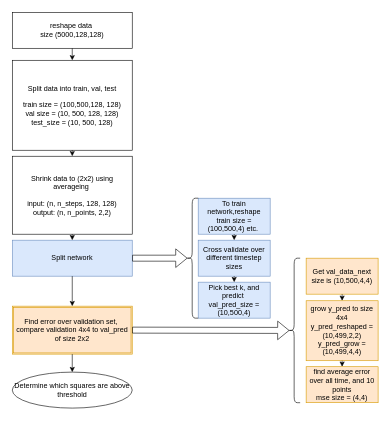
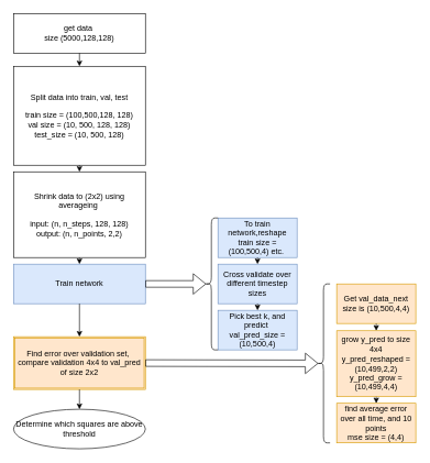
  <mxCell id="0" />
  <mxCell id="1" parent="0" />
- <mxCell id="2" value="reshape data&amp;nbsp;&lt;br&gt;size (5000,128,128)" style="rounded=0;whiteSpace=wrap;html=1;fillColor=default;strokeColor=default;fontColor=default;" vertex="1" parent="1"><mxGeometry x="20" y="20" width="200" height="60" as="geometry" /></mxCell>
+ <mxCell id="2" value="get data&amp;nbsp;&lt;br&gt;size (5000,128,128)" style="rounded=0;whiteSpace=wrap;html=1;fillColor=default;strokeColor=default;fontColor=default;" vertex="1" parent="1"><mxGeometry x="20" y="20" width="200" height="60" as="geometry" /></mxCell>
  <mxCell id="3" value="Split data into train, val, test&lt;br&gt;&lt;br&gt;train size = (100,500,128, 128)&lt;br&gt;val size = (10, 500, 128, 128)&lt;br&gt;test_size = (10, 500, 128)&lt;br&gt;" style="rounded=0;whiteSpace=wrap;html=1;fontColor=default;strokeColor=default;fillColor=default;" vertex="1" parent="1"><mxGeometry x="20" y="100" width="200" height="150" as="geometry" /></mxCell>
  <mxCell id="4" value="" style="endArrow=classic;html=1;rounded=0;fontColor=default;strokeColor=default;labelBackgroundColor=default;exitX=0.5;exitY=1;exitDx=0;exitDy=0;entryX=0.5;entryY=0;entryDx=0;entryDy=0;" edge="1" parent="1" source="2" target="3"><mxGeometry width="50" height="50" relative="1" as="geometry"><mxPoint x="360" y="190" as="sourcePoint" /><mxPoint x="410" y="140" as="targetPoint" /></mxGeometry></mxCell>
  <mxCell id="5" value="Shrink data to (2x2) using averageing&amp;nbsp;&lt;br&gt;&lt;br&gt;input: (n, n_steps, 128, 128)&lt;br&gt;output: (n, n_points, 2,2)" style="rounded=0;whiteSpace=wrap;html=1;fontColor=default;strokeColor=default;fillColor=default;" vertex="1" parent="1"><mxGeometry x="20" y="260" width="200" height="130" as="geometry" /></mxCell>
  <mxCell id="6" value="" style="endArrow=classic;html=1;rounded=0;labelBackgroundColor=default;fontColor=default;strokeColor=default;exitX=0.5;exitY=1;exitDx=0;exitDy=0;entryX=0.5;entryY=0;entryDx=0;entryDy=0;" edge="1" parent="1" source="3" target="5"><mxGeometry width="50" height="50" relative="1" as="geometry"><mxPoint x="360" y="250" as="sourcePoint" /><mxPoint x="410" y="200" as="targetPoint" /></mxGeometry></mxCell>
- <mxCell id="7" value="Split network" style="rounded=0;whiteSpace=wrap;html=1;strokeColor=#6c8ebf;fillColor=#dae8fc;fontColor=default;" vertex="1" parent="1"><mxGeometry x="20" y="400" width="200" height="60" as="geometry" /></mxCell>
+ <mxCell id="7" value="Train network" style="rounded=0;whiteSpace=wrap;html=1;strokeColor=#6c8ebf;fillColor=#dae8fc;fontColor=default;" vertex="1" parent="1"><mxGeometry x="20" y="400" width="200" height="60" as="geometry" /></mxCell>
  <mxCell id="8" value="" style="shape=flexArrow;endArrow=classic;html=1;rounded=0;labelBackgroundColor=default;fontColor=default;strokeColor=default;exitX=1;exitY=0.5;exitDx=0;exitDy=0;entryX=0.1;entryY=0.5;entryDx=0;entryDy=0;entryPerimeter=0;" edge="1" parent="1" source="7" target="15"><mxGeometry width="50" height="50" relative="1" as="geometry"><mxPoint x="360" y="250" as="sourcePoint" /><mxPoint x="410" y="200" as="targetPoint" /></mxGeometry></mxCell>
  <mxCell id="9" value="" style="group;fontColor=default;" vertex="1" connectable="0" parent="1"><mxGeometry x="310" y="330" width="140" height="200" as="geometry" /></mxCell>
  <mxCell id="10" value="To train network,reshape&lt;br&gt;train size = (100,500,4) etc.&amp;nbsp;" style="rounded=0;whiteSpace=wrap;html=1;strokeColor=#6c8ebf;fillColor=#dae8fc;fontColor=default;" vertex="1" parent="9"><mxGeometry x="20" width="120" height="60" as="geometry" /></mxCell>
  <mxCell id="11" value="Cross validate over different timestep sizes" style="rounded=0;whiteSpace=wrap;html=1;strokeColor=#6c8ebf;fillColor=#dae8fc;fontColor=default;" vertex="1" parent="9"><mxGeometry x="20" y="70" width="120" height="60" as="geometry" /></mxCell>
  <mxCell id="12" value="Pick best k, and predict&amp;nbsp;&lt;br&gt;val_pred_size = (10,500,4)" style="rounded=0;whiteSpace=wrap;html=1;strokeColor=#6c8ebf;fillColor=#dae8fc;fontColor=default;" vertex="1" parent="9"><mxGeometry x="20" y="140" width="120" height="60" as="geometry" /></mxCell>
  <mxCell id="13" value="" style="endArrow=classic;html=1;rounded=0;labelBackgroundColor=default;fontColor=default;strokeColor=default;exitX=0.5;exitY=1;exitDx=0;exitDy=0;entryX=0.5;entryY=0;entryDx=0;entryDy=0;" edge="1" parent="9" source="10" target="11"><mxGeometry width="50" height="50" relative="1" as="geometry"><mxPoint x="-70" y="180" as="sourcePoint" /><mxPoint x="-20" y="130" as="targetPoint" /></mxGeometry></mxCell>
  <mxCell id="14" value="" style="endArrow=classic;html=1;rounded=0;labelBackgroundColor=default;fontColor=default;strokeColor=default;exitX=0.5;exitY=1;exitDx=0;exitDy=0;" edge="1" parent="9" source="11" target="12"><mxGeometry width="50" height="50" relative="1" as="geometry"><mxPoint x="-70" y="180" as="sourcePoint" /><mxPoint x="-20" y="130" as="targetPoint" /></mxGeometry></mxCell>
  <mxCell id="15" value="" style="shape=curlyBracket;whiteSpace=wrap;html=1;rounded=1;fontColor=default;strokeColor=default;fillColor=default;" vertex="1" parent="9"><mxGeometry width="20" height="200" as="geometry" /></mxCell>
  <mxCell id="16" value="Find error over validation set,&amp;nbsp;&lt;br&gt;compare validation 4x4 to val_pred of size 2x2" style="shape=ext;double=1;rounded=0;whiteSpace=wrap;html=1;strokeColor=#d79b00;fillColor=#ffe6cc;fontColor=default;" vertex="1" parent="1"><mxGeometry x="20" y="510" width="200" height="80" as="geometry" /></mxCell>
  <mxCell id="17" value="Determine which squares are above threshold" style="ellipse;whiteSpace=wrap;html=1;fontColor=default;strokeColor=default;fillColor=default;" vertex="1" parent="1"><mxGeometry x="20" y="620" width="200" height="60" as="geometry" /></mxCell>
  <mxCell id="18" value="" style="group;fontColor=default;" vertex="1" connectable="0" parent="1"><mxGeometry x="480" y="430" width="150" height="241" as="geometry" /></mxCell>
  <mxCell id="19" value="&lt;span style=&quot;font-family: &amp;quot;helvetica&amp;quot;&quot;&gt;Get val_data_next size is (10,500,4,4)&lt;/span&gt;" style="rounded=0;whiteSpace=wrap;html=1;strokeColor=#d79b00;fillColor=#ffe6cc;fontColor=default;" vertex="1" parent="18"><mxGeometry x="30" width="120" height="60" as="geometry" /></mxCell>
  <mxCell id="20" value="grow y_pred to size 4x4&lt;br&gt;y_pred_reshaped = (10,499,2,2)&lt;br&gt;y_pred_grow = (10,499,4,4)" style="rounded=0;whiteSpace=wrap;html=1;strokeColor=#d79b00;fillColor=#ffe6cc;fontColor=default;" vertex="1" parent="18"><mxGeometry x="30" y="71" width="120" height="100" as="geometry" /></mxCell>
  <mxCell id="21" value="find average error over all time, and 10 points&lt;br&gt;mse size = (4,4)" style="rounded=0;whiteSpace=wrap;html=1;strokeColor=#d79b00;fillColor=#ffe6cc;fontColor=default;" vertex="1" parent="18"><mxGeometry x="30" y="181" width="120" height="60" as="geometry" /></mxCell>
  <mxCell id="22" value="" style="shape=curlyBracket;whiteSpace=wrap;html=1;rounded=1;fontColor=default;strokeColor=default;fillColor=default;" vertex="1" parent="18"><mxGeometry width="20" height="241" as="geometry" /></mxCell>
  <mxCell id="23" value="" style="endArrow=classic;html=1;rounded=0;labelBackgroundColor=default;fontColor=default;strokeColor=default;exitX=0.5;exitY=1;exitDx=0;exitDy=0;entryX=0.5;entryY=0;entryDx=0;entryDy=0;" edge="1" parent="18" source="19" target="20"><mxGeometry width="50" height="50" relative="1" as="geometry"><mxPoint x="-80" y="161" as="sourcePoint" /><mxPoint x="-30" y="111" as="targetPoint" /></mxGeometry></mxCell>
  <mxCell id="24" value="" style="endArrow=classic;html=1;rounded=0;labelBackgroundColor=default;fontColor=default;strokeColor=default;exitX=0.5;exitY=1;exitDx=0;exitDy=0;entryX=0.5;entryY=0;entryDx=0;entryDy=0;" edge="1" parent="18" source="20" target="21"><mxGeometry width="50" height="50" relative="1" as="geometry"><mxPoint x="-80" y="161" as="sourcePoint" /><mxPoint x="-30" y="111" as="targetPoint" /></mxGeometry></mxCell>
  <mxCell id="25" value="" style="shape=flexArrow;endArrow=classic;html=1;rounded=0;labelBackgroundColor=default;fontColor=default;strokeColor=default;exitX=1;exitY=0.5;exitDx=0;exitDy=0;entryX=0.1;entryY=0.5;entryDx=0;entryDy=0;entryPerimeter=0;" edge="1" parent="1" source="16" target="22"><mxGeometry width="50" height="50" relative="1" as="geometry"><mxPoint x="360" y="690" as="sourcePoint" /><mxPoint x="410" y="640" as="targetPoint" /></mxGeometry></mxCell>
  <mxCell id="26" value="" style="endArrow=classic;html=1;rounded=0;labelBackgroundColor=default;fontColor=default;strokeColor=default;exitX=0.5;exitY=1;exitDx=0;exitDy=0;entryX=0.5;entryY=0;entryDx=0;entryDy=0;" edge="1" parent="1" source="7" target="16"><mxGeometry width="50" height="50" relative="1" as="geometry"><mxPoint x="360" y="490" as="sourcePoint" /><mxPoint x="410" y="440" as="targetPoint" /></mxGeometry></mxCell>
  <mxCell id="27" value="" style="endArrow=classic;html=1;rounded=0;labelBackgroundColor=default;fontColor=default;strokeColor=default;exitX=0.5;exitY=1;exitDx=0;exitDy=0;entryX=0.5;entryY=0;entryDx=0;entryDy=0;" edge="1" parent="1" source="5" target="7"><mxGeometry width="50" height="50" relative="1" as="geometry"><mxPoint x="360" y="490" as="sourcePoint" /><mxPoint x="410" y="440" as="targetPoint" /></mxGeometry></mxCell>
  <mxCell id="28" value="" style="endArrow=classic;html=1;rounded=0;labelBackgroundColor=default;fontColor=default;strokeColor=default;exitX=0.5;exitY=1;exitDx=0;exitDy=0;" edge="1" parent="1" source="16" target="17"><mxGeometry width="50" height="50" relative="1" as="geometry"><mxPoint x="360" y="490" as="sourcePoint" /><mxPoint x="410" y="440" as="targetPoint" /></mxGeometry></mxCell>
